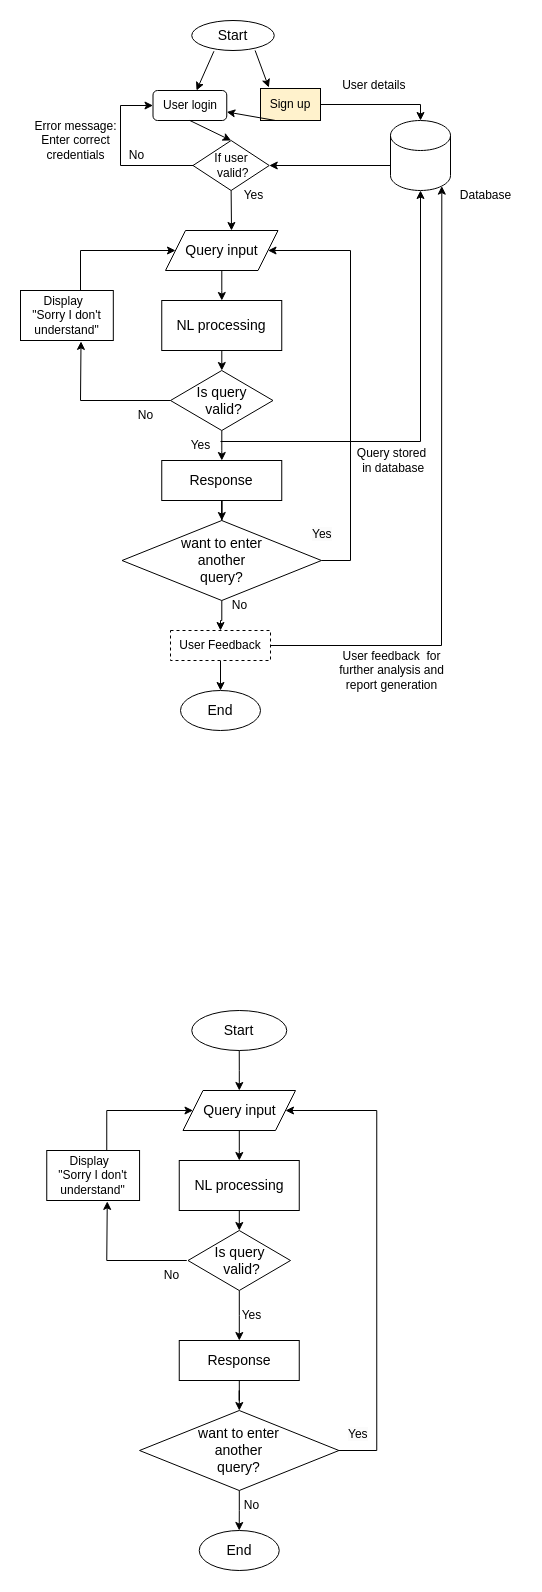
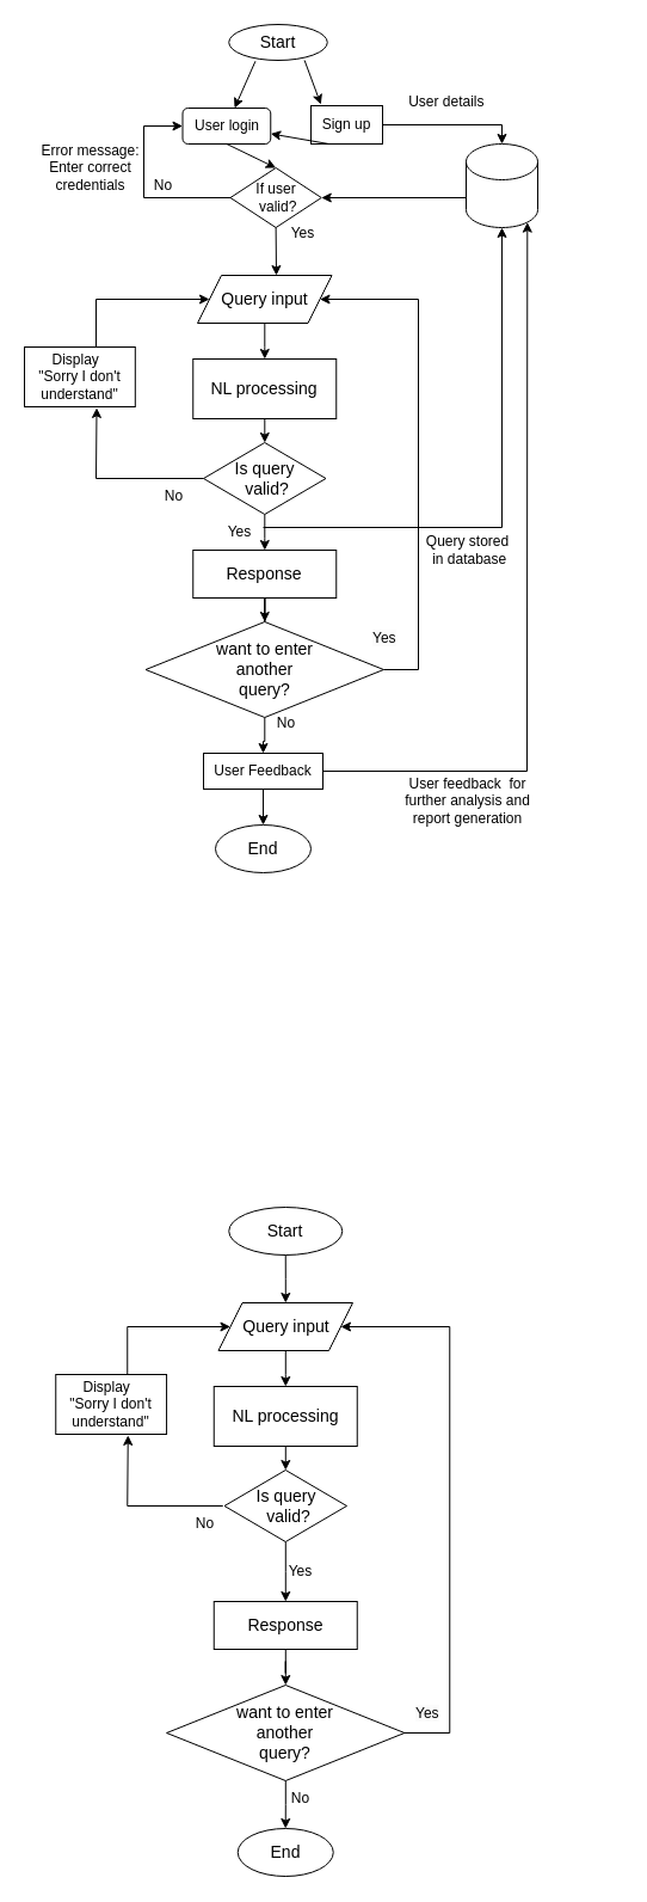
  <mxCell id="0" />
  <mxCell id="1" parent="0" />
  <mxCell id="2" value="" style="edgeStyle=orthogonalEdgeStyle;rounded=0;orthogonalLoop=1;jettySize=auto;html=1;" parent="1" source="3" target="5" edge="1"><mxGeometry relative="1" as="geometry" /></mxCell>
  <mxCell id="3" value="&lt;font style=&quot;font-size: 14px;&quot;&gt;Query input&lt;/font&gt;" style="shape=parallelogram;perimeter=parallelogramPerimeter;whiteSpace=wrap;html=1;fixedSize=1;" parent="1" vertex="1"><mxGeometry x="165" y="230" width="112.5" height="40" as="geometry" /></mxCell>
  <mxCell id="4" value="" style="edgeStyle=orthogonalEdgeStyle;rounded=0;orthogonalLoop=1;jettySize=auto;html=1;" parent="1" source="5" target="7" edge="1"><mxGeometry relative="1" as="geometry" /></mxCell>
  <mxCell id="5" value="&lt;font style=&quot;font-size: 14px;&quot;&gt;NL processing&lt;/font&gt;" style="whiteSpace=wrap;html=1;" parent="1" vertex="1"><mxGeometry x="161.25" y="300" width="120" height="50" as="geometry" /></mxCell>
  <mxCell id="6" value="" style="edgeStyle=orthogonalEdgeStyle;rounded=0;orthogonalLoop=1;jettySize=auto;html=1;" parent="1" source="7" target="9" edge="1"><mxGeometry relative="1" as="geometry" /></mxCell>
  <mxCell id="7" value="&lt;font style=&quot;font-size: 14px;&quot;&gt;Is query&lt;br&gt;&amp;nbsp;valid?&lt;/font&gt;" style="rhombus;whiteSpace=wrap;html=1;" parent="1" vertex="1"><mxGeometry x="170" y="370" width="102.5" height="60" as="geometry" /></mxCell>
  <mxCell id="8" value="" style="edgeStyle=orthogonalEdgeStyle;rounded=0;orthogonalLoop=1;jettySize=auto;html=1;" parent="1" source="9" target="11" edge="1"><mxGeometry relative="1" as="geometry" /></mxCell>
  <mxCell id="9" value="&lt;font style=&quot;font-size: 14px;&quot;&gt;Response&lt;/font&gt;" style="whiteSpace=wrap;html=1;" parent="1" vertex="1"><mxGeometry x="161.25" y="460" width="120" height="40" as="geometry" /></mxCell>
  <mxCell id="10" value="" style="edgeStyle=orthogonalEdgeStyle;rounded=0;orthogonalLoop=1;jettySize=auto;html=1;" parent="1" source="11" target="63" edge="1"><mxGeometry relative="1" as="geometry" /></mxCell>
  <mxCell id="11" value="&lt;font style=&quot;font-size: 14px;&quot;&gt;want to enter &lt;br&gt;another &lt;br&gt;query?&lt;/font&gt;" style="rhombus;whiteSpace=wrap;html=1;" parent="1" vertex="1"><mxGeometry x="121.56" y="520" width="199.37" height="80" as="geometry" /></mxCell>
  <mxCell id="12" value="&lt;font style=&quot;font-size: 14px;&quot;&gt;End&lt;/font&gt;" style="ellipse;whiteSpace=wrap;html=1;" parent="1" vertex="1"><mxGeometry x="180" y="690" width="80" height="40" as="geometry" /></mxCell>
  <mxCell id="13" value="Yes" style="text;html=1;align=center;verticalAlign=middle;resizable=0;points=[];autosize=1;strokeColor=none;fillColor=none;" parent="1" vertex="1"><mxGeometry x="180" y="430" width="40" height="30" as="geometry" /></mxCell>
  <mxCell id="14" value="" style="endArrow=classic;html=1;rounded=0;entryX=0;entryY=0.5;entryDx=0;entryDy=0;" parent="1" target="3" edge="1"><mxGeometry width="50" height="50" relative="1" as="geometry"><mxPoint x="80" y="290" as="sourcePoint" /><mxPoint x="250" y="320" as="targetPoint" /><Array as="points"><mxPoint x="80" y="250" /></Array></mxGeometry></mxCell>
  <mxCell id="15" value="No" style="text;html=1;align=center;verticalAlign=middle;resizable=0;points=[];autosize=1;strokeColor=none;fillColor=none;" parent="1" vertex="1"><mxGeometry x="125" y="400" width="40" height="30" as="geometry" /></mxCell>
  <mxCell id="16" value="" style="endArrow=classic;html=1;rounded=0;exitX=1;exitY=0.5;exitDx=0;exitDy=0;entryX=1;entryY=0.5;entryDx=0;entryDy=0;" parent="1" source="11" target="3" edge="1"><mxGeometry width="50" height="50" relative="1" as="geometry"><mxPoint x="160" y="500" as="sourcePoint" /><mxPoint x="210" y="450" as="targetPoint" /><Array as="points"><mxPoint x="350" y="560" /><mxPoint x="350" y="250" /></Array></mxGeometry></mxCell>
  <mxCell id="17" value="&lt;span style=&quot;color: rgb(0, 0, 0); font-family: Helvetica; font-size: 12px; font-style: normal; font-variant-ligatures: normal; font-variant-caps: normal; font-weight: 400; letter-spacing: normal; orphans: 2; text-align: center; text-indent: 0px; text-transform: none; widows: 2; word-spacing: 0px; -webkit-text-stroke-width: 0px; background-color: rgb(251, 251, 251); text-decoration-thickness: initial; text-decoration-style: initial; text-decoration-color: initial; float: none; display: inline !important;&quot;&gt;Yes&lt;/span&gt;" style="text;whiteSpace=wrap;html=1;" parent="1" vertex="1"><mxGeometry x="310" y="520" width="50" height="40" as="geometry" /></mxCell>
  <mxCell id="18" value="No" style="text;html=1;align=center;verticalAlign=middle;resizable=0;points=[];autosize=1;strokeColor=none;fillColor=none;" parent="1" vertex="1"><mxGeometry x="218.74" y="590" width="40" height="30" as="geometry" /></mxCell>
  <mxCell id="19" value="Display&amp;nbsp;&amp;nbsp;&lt;br&gt;&quot;Sorry I don't understand&quot;" style="rounded=0;whiteSpace=wrap;html=1;" parent="1" vertex="1"><mxGeometry x="20" y="290" width="92.81" height="50" as="geometry" /></mxCell>
  <mxCell id="20" value="" style="endArrow=classic;html=1;rounded=0;entryX=0.652;entryY=1.018;entryDx=0;entryDy=0;entryPerimeter=0;exitX=0;exitY=0.5;exitDx=0;exitDy=0;" parent="1" source="7" target="19" edge="1"><mxGeometry width="50" height="50" relative="1" as="geometry"><mxPoint x="160" y="400" as="sourcePoint" /><mxPoint x="90" y="390" as="targetPoint" /><Array as="points"><mxPoint x="80" y="400" /></Array></mxGeometry></mxCell>
  <mxCell id="21" value="" style="edgeStyle=orthogonalEdgeStyle;rounded=0;orthogonalLoop=1;jettySize=auto;html=1;" parent="1" source="22" target="24" edge="1"><mxGeometry relative="1" as="geometry" /></mxCell>
  <mxCell id="22" value="&lt;font style=&quot;font-size: 14px;&quot;&gt;Start&lt;/font&gt;" style="ellipse;whiteSpace=wrap;html=1;" parent="1" vertex="1"><mxGeometry x="191.25" y="1010" width="95" height="40" as="geometry" /></mxCell>
  <mxCell id="23" value="" style="edgeStyle=orthogonalEdgeStyle;rounded=0;orthogonalLoop=1;jettySize=auto;html=1;" parent="1" source="24" target="26" edge="1"><mxGeometry relative="1" as="geometry" /></mxCell>
  <mxCell id="24" value="&lt;font style=&quot;font-size: 14px;&quot;&gt;Query input&lt;/font&gt;" style="shape=parallelogram;perimeter=parallelogramPerimeter;whiteSpace=wrap;html=1;fixedSize=1;" parent="1" vertex="1"><mxGeometry x="182.5" y="1090" width="112.5" height="40" as="geometry" /></mxCell>
  <mxCell id="25" value="" style="edgeStyle=orthogonalEdgeStyle;rounded=0;orthogonalLoop=1;jettySize=auto;html=1;" parent="1" source="26" target="28" edge="1"><mxGeometry relative="1" as="geometry" /></mxCell>
  <mxCell id="26" value="&lt;font style=&quot;font-size: 14px;&quot;&gt;NL processing&lt;/font&gt;" style="whiteSpace=wrap;html=1;" parent="1" vertex="1"><mxGeometry x="178.75" y="1160" width="120" height="50" as="geometry" /></mxCell>
  <mxCell id="27" value="" style="edgeStyle=orthogonalEdgeStyle;rounded=0;orthogonalLoop=1;jettySize=auto;html=1;" parent="1" source="28" target="30" edge="1"><mxGeometry relative="1" as="geometry" /></mxCell>
  <mxCell id="28" value="&lt;font style=&quot;font-size: 14px;&quot;&gt;Is query&lt;br&gt;&amp;nbsp;valid?&lt;/font&gt;" style="rhombus;whiteSpace=wrap;html=1;" parent="1" vertex="1"><mxGeometry x="187.5" y="1230" width="102.5" height="60" as="geometry" /></mxCell>
  <mxCell id="29" value="" style="edgeStyle=orthogonalEdgeStyle;rounded=0;orthogonalLoop=1;jettySize=auto;html=1;" parent="1" source="30" target="32" edge="1"><mxGeometry relative="1" as="geometry" /></mxCell>
  <mxCell id="30" value="&lt;font style=&quot;font-size: 14px;&quot;&gt;Response&lt;/font&gt;" style="whiteSpace=wrap;html=1;" parent="1" vertex="1"><mxGeometry x="178.75" y="1340" width="120" height="40" as="geometry" /></mxCell>
  <mxCell id="31" value="" style="edgeStyle=orthogonalEdgeStyle;rounded=0;orthogonalLoop=1;jettySize=auto;html=1;" parent="1" source="32" target="33" edge="1"><mxGeometry relative="1" as="geometry" /></mxCell>
  <mxCell id="32" value="&lt;font style=&quot;font-size: 14px;&quot;&gt;want to enter &lt;br&gt;another &lt;br&gt;query?&lt;/font&gt;" style="rhombus;whiteSpace=wrap;html=1;" parent="1" vertex="1"><mxGeometry x="139.06" y="1410" width="199.37" height="80" as="geometry" /></mxCell>
  <mxCell id="33" value="&lt;font style=&quot;font-size: 14px;&quot;&gt;End&lt;/font&gt;" style="ellipse;whiteSpace=wrap;html=1;" parent="1" vertex="1"><mxGeometry x="198.74" y="1530" width="80" height="40" as="geometry" /></mxCell>
  <mxCell id="34" value="Yes" style="text;html=1;align=center;verticalAlign=middle;resizable=0;points=[];autosize=1;strokeColor=none;fillColor=none;" parent="1" vertex="1"><mxGeometry x="231.25" y="1300" width="40" height="30" as="geometry" /></mxCell>
  <mxCell id="35" value="" style="endArrow=classic;html=1;rounded=0;entryX=0;entryY=0.5;entryDx=0;entryDy=0;" parent="1" target="24" edge="1"><mxGeometry width="50" height="50" relative="1" as="geometry"><mxPoint x="106.25" y="1150" as="sourcePoint" /><mxPoint x="276.25" y="1180" as="targetPoint" /><Array as="points"><mxPoint x="106.25" y="1110" /></Array></mxGeometry></mxCell>
  <mxCell id="36" value="No" style="text;html=1;align=center;verticalAlign=middle;resizable=0;points=[];autosize=1;strokeColor=none;fillColor=none;" parent="1" vertex="1"><mxGeometry x="151.25" y="1260" width="40" height="30" as="geometry" /></mxCell>
  <mxCell id="37" value="" style="endArrow=classic;html=1;rounded=0;exitX=1;exitY=0.5;exitDx=0;exitDy=0;entryX=1;entryY=0.5;entryDx=0;entryDy=0;" parent="1" source="32" target="24" edge="1"><mxGeometry width="50" height="50" relative="1" as="geometry"><mxPoint x="186.25" y="1360" as="sourcePoint" /><mxPoint x="236.25" y="1310" as="targetPoint" /><Array as="points"><mxPoint x="376.25" y="1450" /><mxPoint x="376.25" y="1110" /></Array></mxGeometry></mxCell>
  <mxCell id="38" value="&lt;span style=&quot;color: rgb(0, 0, 0); font-family: Helvetica; font-size: 12px; font-style: normal; font-variant-ligatures: normal; font-variant-caps: normal; font-weight: 400; letter-spacing: normal; orphans: 2; text-align: center; text-indent: 0px; text-transform: none; widows: 2; word-spacing: 0px; -webkit-text-stroke-width: 0px; background-color: rgb(251, 251, 251); text-decoration-thickness: initial; text-decoration-style: initial; text-decoration-color: initial; float: none; display: inline !important;&quot;&gt;Yes&lt;/span&gt;" style="text;whiteSpace=wrap;html=1;" parent="1" vertex="1"><mxGeometry x="346.25" y="1420" width="50" height="40" as="geometry" /></mxCell>
  <mxCell id="39" value="No" style="text;html=1;align=center;verticalAlign=middle;resizable=0;points=[];autosize=1;strokeColor=none;fillColor=none;" parent="1" vertex="1"><mxGeometry x="231.25" y="1490" width="40" height="30" as="geometry" /></mxCell>
  <mxCell id="40" value="Display&amp;nbsp;&amp;nbsp;&lt;br&gt;&quot;Sorry I don't understand&quot;" style="rounded=0;whiteSpace=wrap;html=1;" parent="1" vertex="1"><mxGeometry x="46.25" y="1150" width="92.81" height="50" as="geometry" /></mxCell>
  <mxCell id="41" value="" style="endArrow=classic;html=1;rounded=0;entryX=0.652;entryY=1.018;entryDx=0;entryDy=0;entryPerimeter=0;" parent="1" target="40" edge="1"><mxGeometry width="50" height="50" relative="1" as="geometry"><mxPoint x="186.25" y="1260" as="sourcePoint" /><mxPoint x="116.25" y="1250" as="targetPoint" /><Array as="points"><mxPoint x="106.25" y="1260" /></Array></mxGeometry></mxCell>
  <mxCell id="42" value="User login" style="whiteSpace=wrap;html=1;rounded=1;" parent="1" vertex="1"><mxGeometry x="152.5" y="90" width="73.75" height="30" as="geometry" /></mxCell>
  <mxCell id="43" value="If user&lt;br&gt;&amp;nbsp;valid?" style="rhombus;whiteSpace=wrap;html=1;" parent="1" vertex="1"><mxGeometry x="192.5" y="140" width="76.25" height="50" as="geometry" /></mxCell>
  <mxCell id="44" value="" style="endArrow=classic;html=1;rounded=0;exitX=0;exitY=0.5;exitDx=0;exitDy=0;entryX=0;entryY=0.5;entryDx=0;entryDy=0;" parent="1" source="43" target="42" edge="1"><mxGeometry width="50" height="50" relative="1" as="geometry"><mxPoint x="180" y="240" as="sourcePoint" /><mxPoint x="230" y="190" as="targetPoint" /><Array as="points"><mxPoint x="120" y="165" /><mxPoint x="120" y="105" /></Array></mxGeometry></mxCell>
  <mxCell id="45" value="No" style="text;html=1;align=center;verticalAlign=middle;resizable=0;points=[];autosize=1;strokeColor=none;fillColor=none;" parent="1" vertex="1"><mxGeometry x="116.25" y="140" width="40" height="30" as="geometry" /></mxCell>
  <mxCell id="46" value="&lt;font style=&quot;font-size: 14px;&quot;&gt;Start&lt;/font&gt;" style="ellipse;whiteSpace=wrap;html=1;" parent="1" vertex="1"><mxGeometry x="191.24" y="20" width="82.51" height="30" as="geometry" /></mxCell>
  <mxCell id="47" value="" style="endArrow=classic;html=1;rounded=0;exitX=0.269;exitY=1.024;exitDx=0;exitDy=0;exitPerimeter=0;" parent="1" source="46" target="42" edge="1"><mxGeometry width="50" height="50" relative="1" as="geometry"><mxPoint x="130" y="170" as="sourcePoint" /><mxPoint x="180" y="120" as="targetPoint" /></mxGeometry></mxCell>
  <mxCell id="48" value="Error message:&lt;br&gt;Enter correct &lt;br&gt;credentials" style="text;html=1;align=center;verticalAlign=middle;resizable=0;points=[];autosize=1;strokeColor=none;fillColor=none;" parent="1" vertex="1"><mxGeometry x="20" y="110" width="110" height="60" as="geometry" /></mxCell>
  <mxCell id="49" value="Yes" style="text;html=1;align=center;verticalAlign=middle;resizable=0;points=[];autosize=1;strokeColor=none;fillColor=none;" parent="1" vertex="1"><mxGeometry x="232.5" y="180" width="40" height="30" as="geometry" /></mxCell>
- <mxCell id="50" value="Sign up" style="rounded=0;whiteSpace=wrap;html=1;fillColor=#fff2cc;" parent="1" vertex="1"><mxGeometry x="260" y="88" width="60" height="32" as="geometry" /></mxCell>
+ <mxCell id="50" value="Sign up" style="rounded=0;whiteSpace=wrap;html=1;" parent="1" vertex="1"><mxGeometry x="260" y="88" width="60" height="32" as="geometry" /></mxCell>
  <mxCell id="51" value="" style="endArrow=classic;html=1;rounded=0;exitX=0.768;exitY=0.998;exitDx=0;exitDy=0;exitPerimeter=0;entryX=0.139;entryY=-0.032;entryDx=0;entryDy=0;entryPerimeter=0;" parent="1" source="46" target="50" edge="1"><mxGeometry width="50" height="50" relative="1" as="geometry"><mxPoint x="224" y="60" as="sourcePoint" /><mxPoint x="206" y="100" as="targetPoint" /></mxGeometry></mxCell>
  <mxCell id="52" value="" style="shape=cylinder3;whiteSpace=wrap;html=1;boundedLbl=1;backgroundOutline=1;size=15;" parent="1" vertex="1"><mxGeometry x="390" y="120" width="60" height="70" as="geometry" /></mxCell>
  <mxCell id="53" value="" style="endArrow=classic;html=1;rounded=0;exitX=1;exitY=0.5;exitDx=0;exitDy=0;entryX=0.5;entryY=0;entryDx=0;entryDy=0;entryPerimeter=0;" parent="1" source="50" target="52" edge="1"><mxGeometry width="50" height="50" relative="1" as="geometry"><mxPoint x="150" y="230" as="sourcePoint" /><mxPoint x="200" y="180" as="targetPoint" /><Array as="points"><mxPoint x="420" y="104" /></Array></mxGeometry></mxCell>
- <mxCell id="54" value="Database" style="text;html=1;align=center;verticalAlign=middle;resizable=0;points=[];autosize=1;strokeColor=none;fillColor=none;" parent="1" vertex="1"><mxGeometry x="450" y="180" width="70" height="30" as="geometry" /></mxCell>
  <mxCell id="55" value="User details&amp;nbsp;" style="text;html=1;align=center;verticalAlign=middle;resizable=0;points=[];autosize=1;strokeColor=none;fillColor=none;" parent="1" vertex="1"><mxGeometry x="330" y="70" width="90" height="30" as="geometry" /></mxCell>
  <mxCell id="56" value="" style="endArrow=classic;html=1;rounded=0;entryX=1;entryY=0.5;entryDx=0;entryDy=0;exitX=0;exitY=0;exitDx=0;exitDy=45;exitPerimeter=0;" parent="1" source="52" target="43" edge="1"><mxGeometry width="50" height="50" relative="1" as="geometry"><mxPoint x="390" y="170" as="sourcePoint" /><mxPoint x="230" y="170" as="targetPoint" /></mxGeometry></mxCell>
  <mxCell id="57" value="" style="endArrow=classic;html=1;rounded=0;exitX=0.5;exitY=1;exitDx=0;exitDy=0;entryX=0.5;entryY=0;entryDx=0;entryDy=0;" parent="1" source="42" target="43" edge="1"><mxGeometry width="50" height="50" relative="1" as="geometry"><mxPoint x="260" y="150" as="sourcePoint" /><mxPoint x="310" y="100" as="targetPoint" /></mxGeometry></mxCell>
  <mxCell id="58" value="" style="endArrow=classic;html=1;rounded=0;exitX=0.25;exitY=1;exitDx=0;exitDy=0;" parent="1" source="50" target="42" edge="1"><mxGeometry width="50" height="50" relative="1" as="geometry"><mxPoint x="180" y="180" as="sourcePoint" /><mxPoint x="230" y="130" as="targetPoint" /></mxGeometry></mxCell>
  <mxCell id="59" value="" style="endArrow=classic;html=1;rounded=0;exitX=0.5;exitY=1;exitDx=0;exitDy=0;" parent="1" source="43" edge="1"><mxGeometry width="50" height="50" relative="1" as="geometry"><mxPoint x="60" y="310" as="sourcePoint" /><mxPoint x="231" y="230" as="targetPoint" /></mxGeometry></mxCell>
  <mxCell id="60" value="" style="endArrow=classic;html=1;rounded=0;entryX=0.5;entryY=1;entryDx=0;entryDy=0;entryPerimeter=0;" parent="1" target="52" edge="1"><mxGeometry width="50" height="50" relative="1" as="geometry"><mxPoint x="220" y="441" as="sourcePoint" /><mxPoint x="280" y="230" as="targetPoint" /><Array as="points"><mxPoint x="420" y="441" /></Array></mxGeometry></mxCell>
  <mxCell id="61" value="Query stored&lt;br&gt;&amp;nbsp;in database" style="text;html=1;align=center;verticalAlign=middle;resizable=0;points=[];autosize=1;strokeColor=none;fillColor=none;" parent="1" vertex="1"><mxGeometry x="346.25" y="440" width="90" height="40" as="geometry" /></mxCell>
  <mxCell id="62" value="" style="edgeStyle=orthogonalEdgeStyle;rounded=0;orthogonalLoop=1;jettySize=auto;html=1;" parent="1" source="63" target="12" edge="1"><mxGeometry relative="1" as="geometry" /></mxCell>
- <mxCell id="63" value="User Feedback" style="rounded=0;whiteSpace=wrap;html=1;dashed=1;" parent="1" vertex="1"><mxGeometry x="170" y="630" width="100" height="30" as="geometry" /></mxCell>
+ <mxCell id="63" value="User Feedback" style="rounded=0;whiteSpace=wrap;html=1;" parent="1" vertex="1"><mxGeometry x="170" y="630" width="100" height="30" as="geometry" /></mxCell>
  <mxCell id="64" value="" style="endArrow=classic;html=1;rounded=0;exitX=1;exitY=0.5;exitDx=0;exitDy=0;entryX=0.855;entryY=1;entryDx=0;entryDy=-4.35;entryPerimeter=0;" parent="1" source="63" target="52" edge="1"><mxGeometry width="50" height="50" relative="1" as="geometry"><mxPoint x="210" y="570" as="sourcePoint" /><mxPoint x="260" y="520" as="targetPoint" /><Array as="points"><mxPoint x="441" y="645" /></Array></mxGeometry></mxCell>
  <mxCell id="65" value="User feedback&amp;nbsp; for &lt;br&gt;further&amp;nbsp;analysis and &lt;br&gt;report generation" style="text;html=1;align=center;verticalAlign=middle;resizable=0;points=[];autosize=1;strokeColor=none;fillColor=none;" parent="1" vertex="1"><mxGeometry x="325.93" y="640" width="130" height="60" as="geometry" /></mxCell>
